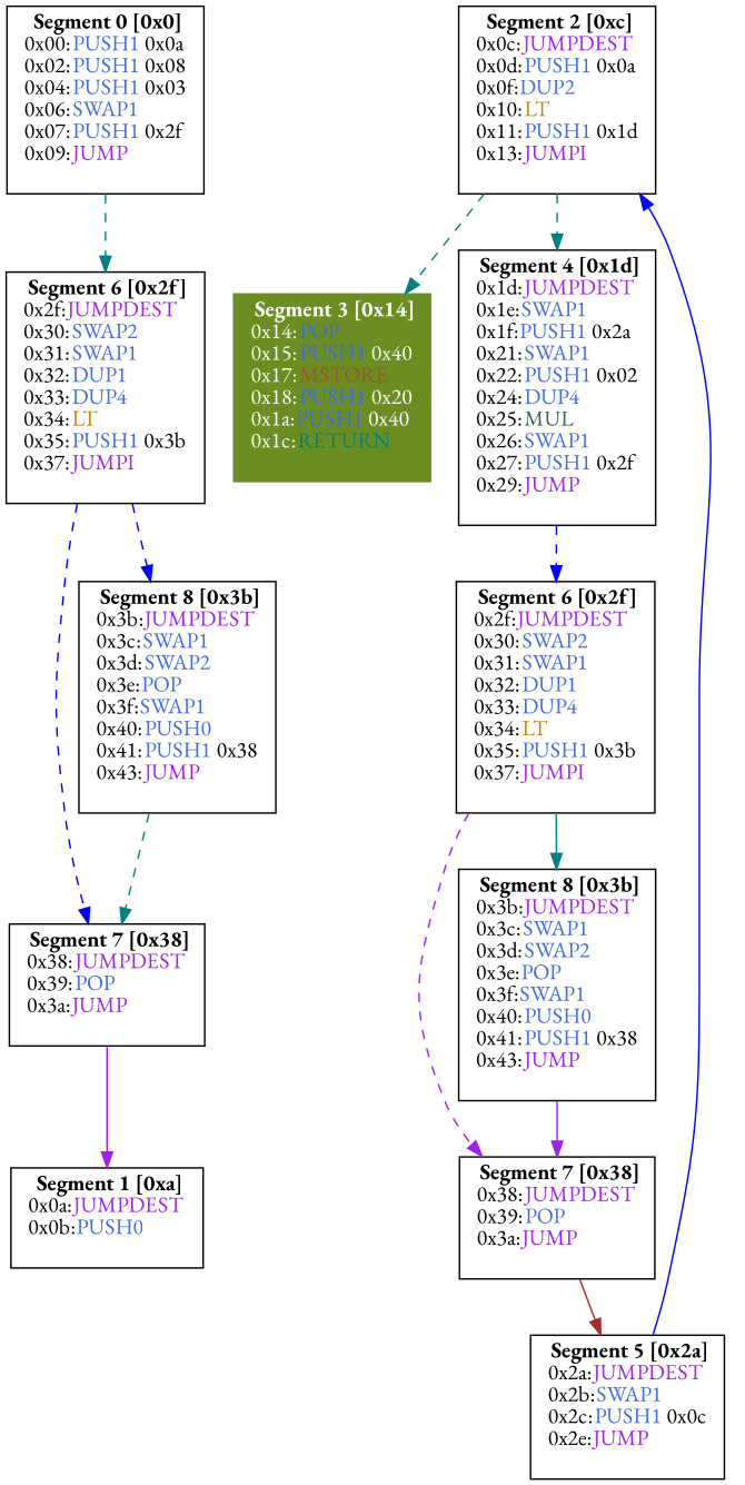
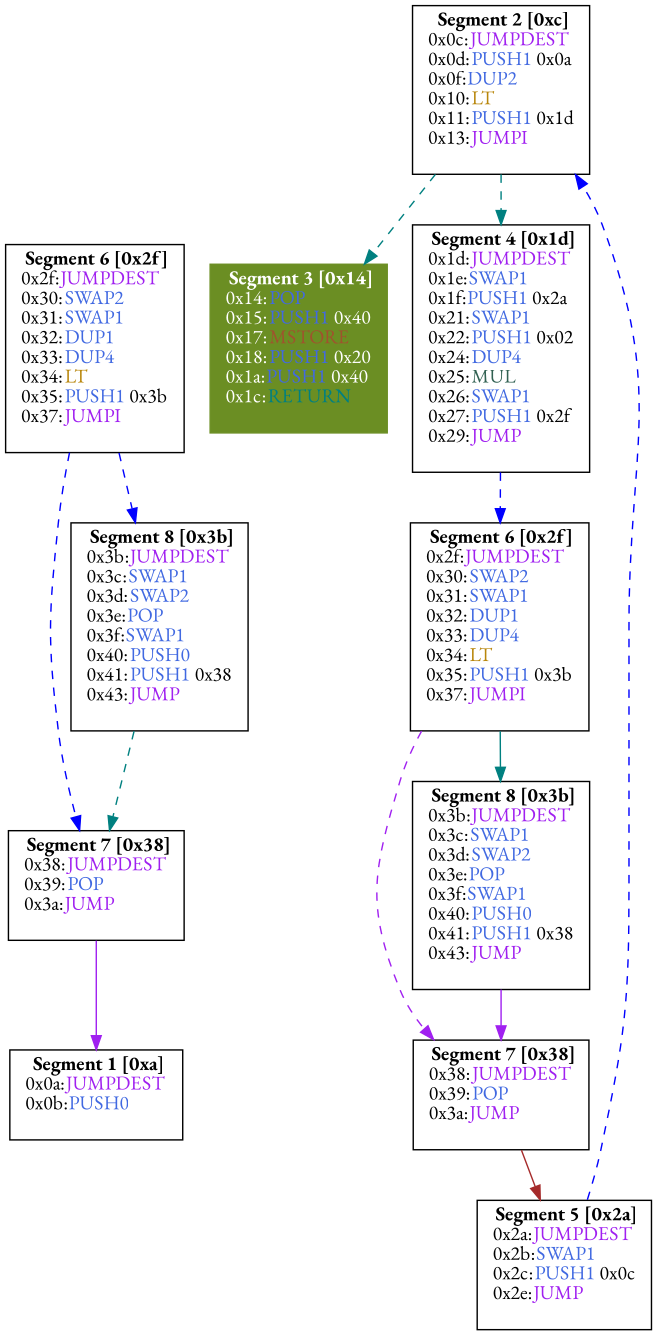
  digraph {
    fontname="EB Garamond"
    ranking=TB
    node [fontname="EB Garamond" shape=box]
    edge [color=teal fontname="EB Garamond" style=dashed]
-   n1 [label=< <B>Segment 0 [0x0]</B><BR ALIGN="CENTER"/> 0x00:<FONT color="royalblue">PUSH1</FONT> 0x0a <BR ALIGN="LEFT"/> 0x02:<FONT color="royalblue">PUSH1</FONT> 0x08 <BR ALIGN="LEFT"/> 0x04:<FONT color="royalblue">PUSH1</FONT> 0x03 <BR ALIGN="LEFT"/> 0x06:<FONT color="royalblue">SWAP1</FONT> <BR ALIGN="LEFT"/> 0x07:<FONT color="royalblue">PUSH1</FONT> 0x2f <BR ALIGN="LEFT"/> 0x09:<FONT color="purple">JUMP</FONT> <BR ALIGN="LEFT"/> >]
    n2 [label=< <B>Segment 6 [0x2f]</B><BR ALIGN="CENTER"/> 0x2f:<FONT color="purple">JUMPDEST</FONT> <BR ALIGN="LEFT"/> 0x30:<FONT color="royalblue">SWAP2</FONT> <BR ALIGN="LEFT"/> 0x31:<FONT color="royalblue">SWAP1</FONT> <BR ALIGN="LEFT"/> 0x32:<FONT color="royalblue">DUP1</FONT> <BR ALIGN="LEFT"/> 0x33:<FONT color="royalblue">DUP4</FONT> <BR ALIGN="LEFT"/> 0x34:<FONT color="darkgoldenrod">LT</FONT> <BR ALIGN="LEFT"/> 0x35:<FONT color="royalblue">PUSH1</FONT> 0x3b <BR ALIGN="LEFT"/> 0x37:<FONT color="purple">JUMPI</FONT> <BR ALIGN="LEFT"/> >]
    n3 [label=< <B>Segment 7 [0x38]</B><BR ALIGN="CENTER"/> 0x38:<FONT color="purple">JUMPDEST</FONT> <BR ALIGN="LEFT"/> 0x39:<FONT color="royalblue">POP</FONT> <BR ALIGN="LEFT"/> 0x3a:<FONT color="purple">JUMP</FONT> <BR ALIGN="LEFT"/> >]
    n4 [label=< <B>Segment 8 [0x3b]</B><BR ALIGN="CENTER"/> 0x3b:<FONT color="purple">JUMPDEST</FONT> <BR ALIGN="LEFT"/> 0x3c:<FONT color="royalblue">SWAP1</FONT> <BR ALIGN="LEFT"/> 0x3d:<FONT color="royalblue">SWAP2</FONT> <BR ALIGN="LEFT"/> 0x3e:<FONT color="royalblue">POP</FONT> <BR ALIGN="LEFT"/> 0x3f:<FONT color="royalblue">SWAP1</FONT> <BR ALIGN="LEFT"/> 0x40:<FONT color="royalblue">PUSH0</FONT> <BR ALIGN="LEFT"/> 0x41:<FONT color="royalblue">PUSH1</FONT> 0x38 <BR ALIGN="LEFT"/> 0x43:<FONT color="purple">JUMP</FONT> <BR ALIGN="LEFT"/> >]
    n5 [label=< <B>Segment 1 [0xa]</B><BR ALIGN="CENTER"/> 0x0a:<FONT color="purple">JUMPDEST</FONT> <BR ALIGN="LEFT"/> 0x0b:<FONT color="royalblue">PUSH0</FONT> <BR ALIGN="LEFT"/> >]
    n6 [label=< <B>Segment 2 [0xc]</B><BR ALIGN="CENTER"/> 0x0c:<FONT color="purple">JUMPDEST</FONT> <BR ALIGN="LEFT"/> 0x0d:<FONT color="royalblue">PUSH1</FONT> 0x0a <BR ALIGN="LEFT"/> 0x0f:<FONT color="royalblue">DUP2</FONT> <BR ALIGN="LEFT"/> 0x10:<FONT color="darkgoldenrod">LT</FONT> <BR ALIGN="LEFT"/> 0x11:<FONT color="royalblue">PUSH1</FONT> 0x1d <BR ALIGN="LEFT"/> 0x13:<FONT color="purple">JUMPI</FONT> <BR ALIGN="LEFT"/> >]
    n7 [color=olivedrab fontcolor=white label=< <B>Segment 3 [0x14]</B><BR ALIGN="CENTER"/> 0x14:<FONT color="royalblue">POP</FONT> <BR ALIGN="LEFT"/> 0x15:<FONT color="royalblue">PUSH1</FONT> 0x40 <BR ALIGN="LEFT"/> 0x17:<FONT color="sienna">MSTORE</FONT> <BR ALIGN="LEFT"/> 0x18:<FONT color="royalblue">PUSH1</FONT> 0x20 <BR ALIGN="LEFT"/> 0x1a:<FONT color="royalblue">PUSH1</FONT> 0x40 <BR ALIGN="LEFT"/> 0x1c:<FONT color="teal">RETURN</FONT> <BR ALIGN="LEFT"/> > style=filled]
    n8 [label=< <B>Segment 4 [0x1d]</B><BR ALIGN="CENTER"/> 0x1d:<FONT color="purple">JUMPDEST</FONT> <BR ALIGN="LEFT"/> 0x1e:<FONT color="royalblue">SWAP1</FONT> <BR ALIGN="LEFT"/> 0x1f:<FONT color="royalblue">PUSH1</FONT> 0x2a <BR ALIGN="LEFT"/> 0x21:<FONT color="royalblue">SWAP1</FONT> <BR ALIGN="LEFT"/> 0x22:<FONT color="royalblue">PUSH1</FONT> 0x02 <BR ALIGN="LEFT"/> 0x24:<FONT color="royalblue">DUP4</FONT> <BR ALIGN="LEFT"/> 0x25:<FONT color="#316152">MUL</FONT> <BR ALIGN="LEFT"/> 0x26:<FONT color="royalblue">SWAP1</FONT> <BR ALIGN="LEFT"/> 0x27:<FONT color="royalblue">PUSH1</FONT> 0x2f <BR ALIGN="LEFT"/> 0x29:<FONT color="purple">JUMP</FONT> <BR ALIGN="LEFT"/> >]
    n9 [label=< <B>Segment 6 [0x2f]</B><BR ALIGN="CENTER"/> 0x2f:<FONT color="purple">JUMPDEST</FONT> <BR ALIGN="LEFT"/> 0x30:<FONT color="royalblue">SWAP2</FONT> <BR ALIGN="LEFT"/> 0x31:<FONT color="royalblue">SWAP1</FONT> <BR ALIGN="LEFT"/> 0x32:<FONT color="royalblue">DUP1</FONT> <BR ALIGN="LEFT"/> 0x33:<FONT color="royalblue">DUP4</FONT> <BR ALIGN="LEFT"/> 0x34:<FONT color="darkgoldenrod">LT</FONT> <BR ALIGN="LEFT"/> 0x35:<FONT color="royalblue">PUSH1</FONT> 0x3b <BR ALIGN="LEFT"/> 0x37:<FONT color="purple">JUMPI</FONT> <BR ALIGN="LEFT"/> >]
    n10 [label=< <B>Segment 7 [0x38]</B><BR ALIGN="CENTER"/> 0x38:<FONT color="purple">JUMPDEST</FONT> <BR ALIGN="LEFT"/> 0x39:<FONT color="royalblue">POP</FONT> <BR ALIGN="LEFT"/> 0x3a:<FONT color="purple">JUMP</FONT> <BR ALIGN="LEFT"/> >]
    n11 [label=< <B>Segment 8 [0x3b]</B><BR ALIGN="CENTER"/> 0x3b:<FONT color="purple">JUMPDEST</FONT> <BR ALIGN="LEFT"/> 0x3c:<FONT color="royalblue">SWAP1</FONT> <BR ALIGN="LEFT"/> 0x3d:<FONT color="royalblue">SWAP2</FONT> <BR ALIGN="LEFT"/> 0x3e:<FONT color="royalblue">POP</FONT> <BR ALIGN="LEFT"/> 0x3f:<FONT color="royalblue">SWAP1</FONT> <BR ALIGN="LEFT"/> 0x40:<FONT color="royalblue">PUSH0</FONT> <BR ALIGN="LEFT"/> 0x41:<FONT color="royalblue">PUSH1</FONT> 0x38 <BR ALIGN="LEFT"/> 0x43:<FONT color="purple">JUMP</FONT> <BR ALIGN="LEFT"/> >]
    n12 [label=< <B>Segment 5 [0x2a]</B><BR ALIGN="CENTER"/> 0x2a:<FONT color="purple">JUMPDEST</FONT> <BR ALIGN="LEFT"/> 0x2b:<FONT color="royalblue">SWAP1</FONT> <BR ALIGN="LEFT"/> 0x2c:<FONT color="royalblue">PUSH1</FONT> 0x0c <BR ALIGN="LEFT"/> 0x2e:<FONT color="purple">JUMP</FONT> <BR ALIGN="LEFT"/> >]
-   n1 -> n2
    n2 -> n3 [color=blue]
    n2 -> n4 [color=blue]
    n3 -> n5 [color=purple style=solid]
    n4 -> n3
    n6 -> n7
    n6 -> n8
    n8 -> n9 [color=blue]
    n9 -> n10 [color=purple]
    n9 -> n11 [style=solid]
    n10 -> n12 [color=brown style=solid]
    n11 -> n10 [color=purple style=solid]
-   n12 -> n6 [color=blue style=solid]
+   n12 -> n6 [color=blue]
  }
